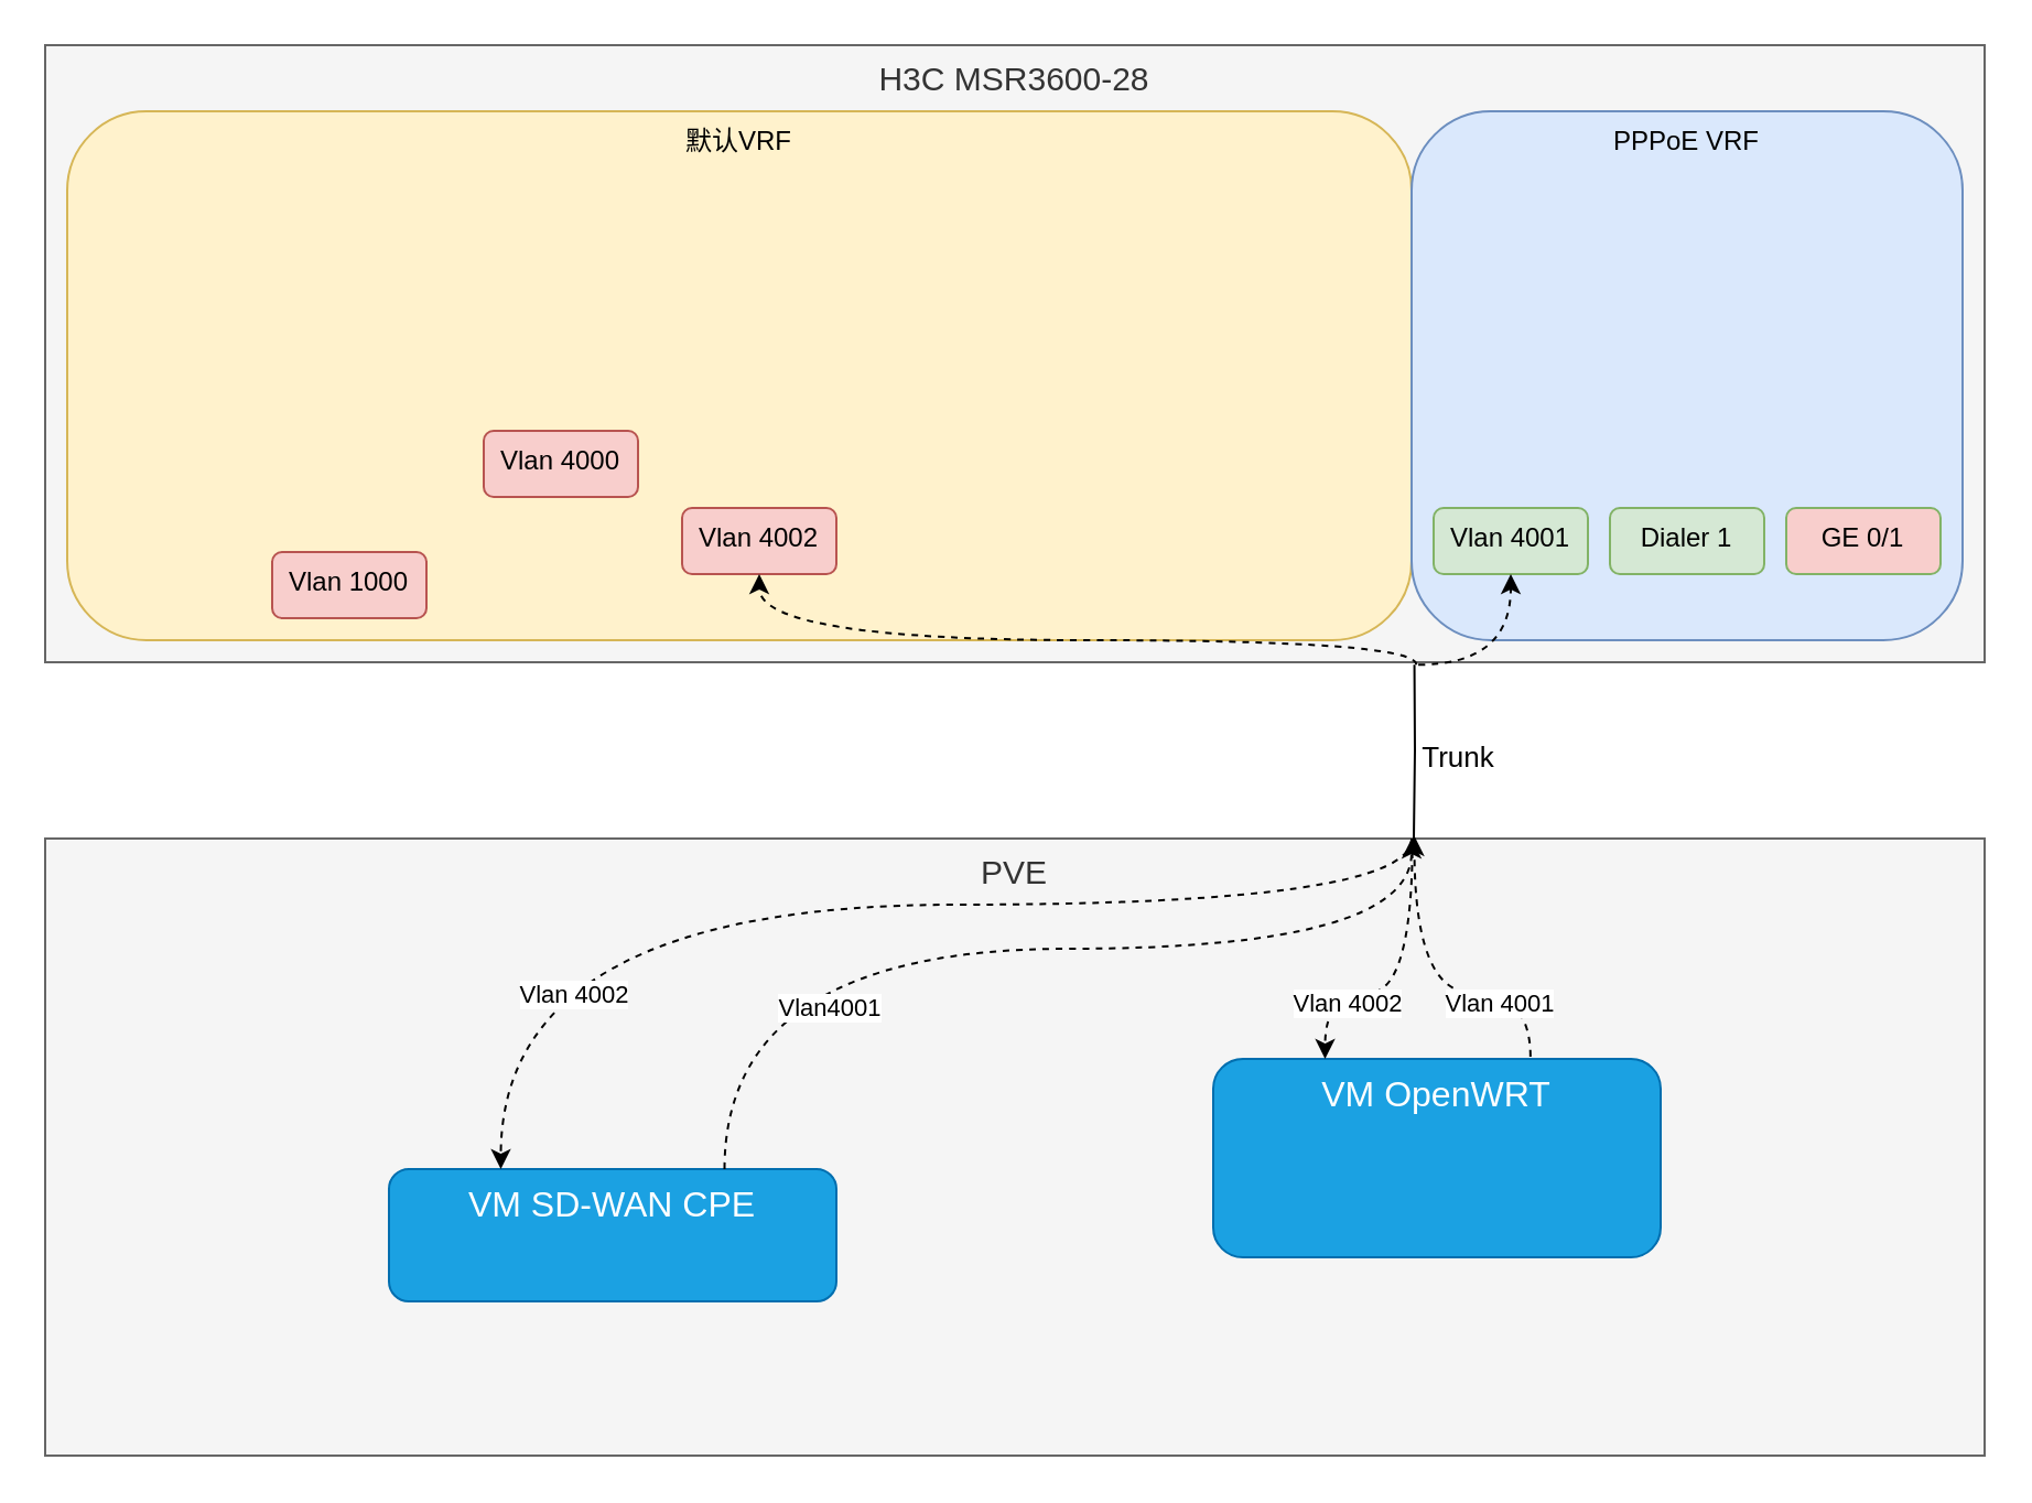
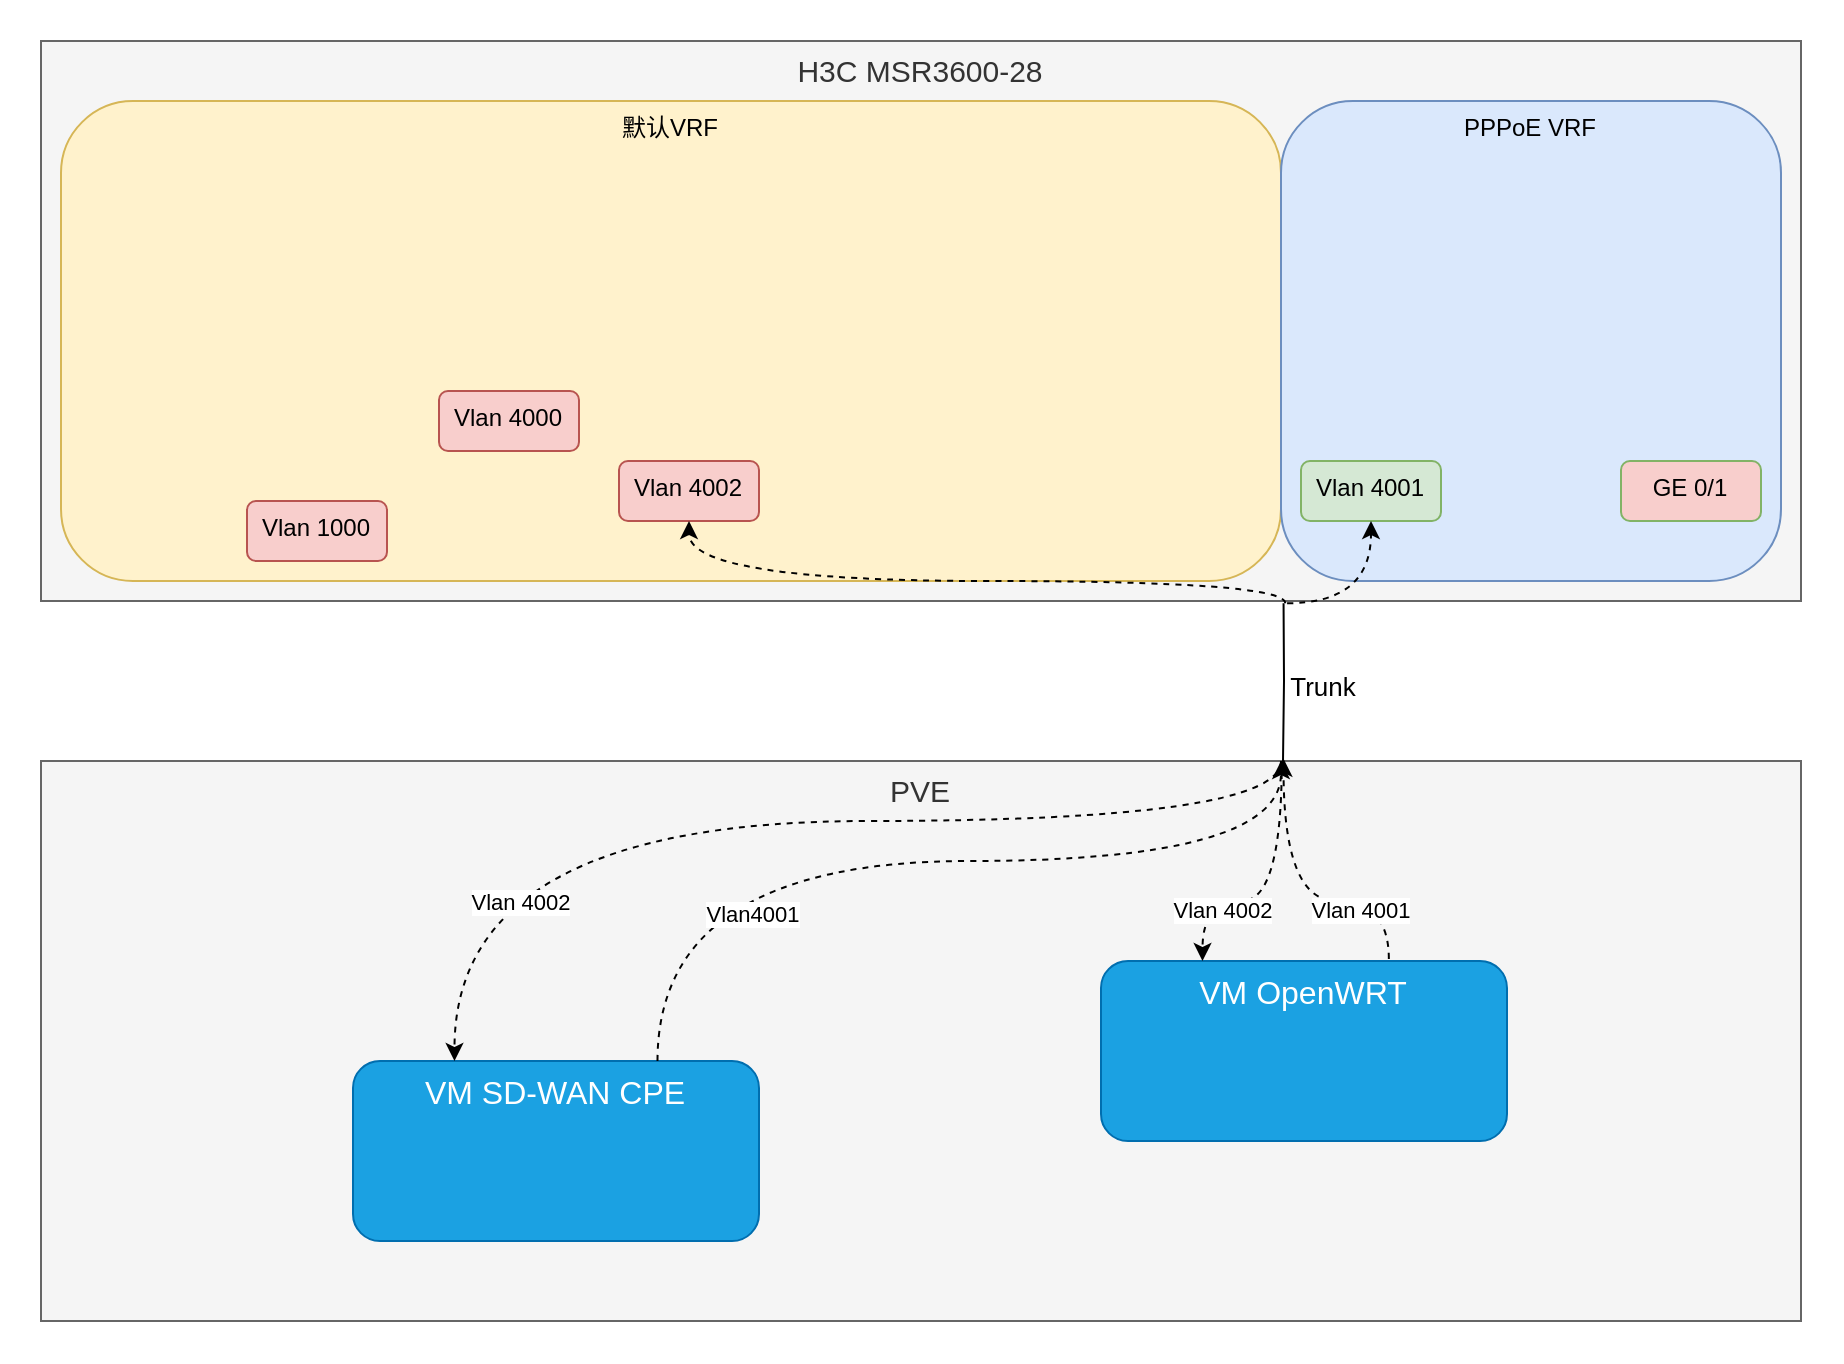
  <mxCell id="0" />
  <mxCell id="1" parent="0" />
  <mxCell id="2" value="&lt;font style=&quot;font-size: 15px&quot;&gt;PVE&lt;/font&gt;" style="rounded=0;whiteSpace=wrap;html=1;verticalAlign=top;fillColor=#f5f5f5;strokeColor=#666666;fontColor=#333333;" parent="1" vertex="1"><mxGeometry x="20" y="380" width="880" height="280" as="geometry" /></mxCell>
  <mxCell id="3" value="&lt;font style=&quot;font-size: 15px&quot;&gt;H3C MSR3600-28&lt;/font&gt;" style="rounded=0;whiteSpace=wrap;html=1;verticalAlign=top;fillColor=#f5f5f5;strokeColor=#666666;fontColor=#333333;" parent="1" vertex="1"><mxGeometry x="20" y="20" width="880" height="280" as="geometry" /></mxCell>
  <mxCell id="4" value="默认VRF" style="rounded=1;whiteSpace=wrap;html=1;fillColor=#fff2cc;strokeColor=#d6b656;verticalAlign=top;" parent="1" vertex="1"><mxGeometry x="30" y="50" width="610" height="240" as="geometry" /></mxCell>
  <mxCell id="5" value="PPPoE VRF" style="rounded=1;whiteSpace=wrap;html=1;fillColor=#dae8fc;strokeColor=#6c8ebf;verticalAlign=top;" parent="1" vertex="1"><mxGeometry x="640" y="50" width="250" height="240" as="geometry" /></mxCell>
  <mxCell id="6" value="Vlan 4001" style="rounded=1;whiteSpace=wrap;html=1;verticalAlign=top;fillColor=#d5e8d4;strokeColor=#82b366;" parent="1" vertex="1"><mxGeometry x="650" y="230" width="70" height="30" as="geometry" /></mxCell>
- <mxCell id="7" value="Dialer 1" style="rounded=1;whiteSpace=wrap;html=1;verticalAlign=top;fillColor=#d5e8d4;strokeColor=#82b366;" parent="1" vertex="1"><mxGeometry x="730" y="230" width="70" height="30" as="geometry" /></mxCell>
  <mxCell id="8" value="GE 0/1" style="rounded=1;whiteSpace=wrap;html=1;verticalAlign=top;fillColor=#f8cecc;strokeColor=#82b366;" parent="1" vertex="1"><mxGeometry x="810" y="230" width="70" height="30" as="geometry" /></mxCell>
  <mxCell id="9" value="Vlan 1000" style="rounded=1;whiteSpace=wrap;html=1;verticalAlign=top;fillColor=#f8cecc;strokeColor=#b85450;" parent="1" vertex="1"><mxGeometry x="123" y="250" width="70" height="30" as="geometry" /></mxCell>
  <mxCell id="10" value="Vlan 4000" style="rounded=1;whiteSpace=wrap;html=1;verticalAlign=top;fillColor=#f8cecc;strokeColor=#b85450;" parent="1" vertex="1"><mxGeometry x="219" y="195" width="70" height="30" as="geometry" /></mxCell>
  <mxCell id="11" value="Vlan 4002" style="rounded=1;whiteSpace=wrap;html=1;verticalAlign=top;fillColor=#f8cecc;strokeColor=#b85450;" parent="1" vertex="1"><mxGeometry x="309" y="230" width="70" height="30" as="geometry" /></mxCell>
  <mxCell id="12" style="edgeStyle=orthogonalEdgeStyle;rounded=0;orthogonalLoop=1;jettySize=auto;html=1;entryX=0.706;entryY=1.004;entryDx=0;entryDy=0;entryPerimeter=0;endArrow=none;endFill=0;" parent="1" target="3" edge="1"><mxGeometry relative="1" as="geometry"><mxPoint x="641" y="380" as="sourcePoint" /></mxGeometry></mxCell>
  <mxCell id="13" value="&lt;font style=&quot;font-size: 13px&quot;&gt;Trunk&lt;/font&gt;" style="edgeLabel;html=1;align=center;verticalAlign=middle;resizable=0;points=[];" parent="12" vertex="1" connectable="0"><mxGeometry x="0.247" y="-1" relative="1" as="geometry"><mxPoint x="18" y="11" as="offset" /></mxGeometry></mxCell>
  <mxCell id="14" value="&lt;font style=&quot;font-size: 16px&quot;&gt;VM OpenWRT&lt;/font&gt;" style="rounded=1;whiteSpace=wrap;html=1;verticalAlign=top;fillColor=#1ba1e2;strokeColor=#006EAF;fontColor=#ffffff;" parent="1" vertex="1"><mxGeometry x="550" y="480" width="203" height="90" as="geometry" /></mxCell>
  <mxCell id="15" value="" style="curved=1;endArrow=classic;html=1;rounded=0;edgeStyle=orthogonalEdgeStyle;exitX=0.707;exitY=1.004;exitDx=0;exitDy=0;exitPerimeter=0;dashed=1;entryX=0.5;entryY=1;entryDx=0;entryDy=0;" parent="1" source="3" target="11" edge="1"><mxGeometry width="50" height="50" relative="1" as="geometry"><mxPoint x="490" y="380" as="sourcePoint" /><mxPoint x="510" y="330" as="targetPoint" /><Array as="points"><mxPoint x="642" y="290" /><mxPoint x="344" y="290" /></Array></mxGeometry></mxCell>
  <mxCell id="16" value="" style="curved=1;endArrow=classic;html=1;rounded=0;dashed=1;edgeStyle=orthogonalEdgeStyle;exitX=0.708;exitY=1.004;exitDx=0;exitDy=0;exitPerimeter=0;entryX=0.5;entryY=1;entryDx=0;entryDy=0;" parent="1" source="3" target="6" edge="1"><mxGeometry width="50" height="50" relative="1" as="geometry"><mxPoint x="690" y="330" as="sourcePoint" /><mxPoint x="740" y="280" as="targetPoint" /><Array as="points"><mxPoint x="685" y="301" /></Array></mxGeometry></mxCell>
  <mxCell id="17" value="" style="curved=1;endArrow=classic;html=1;rounded=0;dashed=1;edgeStyle=orthogonalEdgeStyle;entryX=0.25;entryY=0;entryDx=0;entryDy=0;exitX=0.705;exitY=0;exitDx=0;exitDy=0;exitPerimeter=0;" parent="1" source="2" target="14" edge="1"><mxGeometry width="50" height="50" relative="1" as="geometry"><mxPoint x="540" y="490" as="sourcePoint" /><mxPoint x="590" y="440" as="targetPoint" /><Array as="points"><mxPoint x="640" y="450" /><mxPoint x="601" y="450" /></Array></mxGeometry></mxCell>
  <mxCell id="18" value="Vlan 4002" style="edgeLabel;html=1;align=center;verticalAlign=middle;resizable=0;points=[];" parent="17" vertex="1" connectable="0"><mxGeometry x="0.43" y="4" relative="1" as="geometry"><mxPoint as="offset" /></mxGeometry></mxCell>
  <mxCell id="19" value="" style="curved=1;endArrow=classic;html=1;rounded=0;dashed=1;edgeStyle=orthogonalEdgeStyle;exitX=0.709;exitY=-0.011;exitDx=0;exitDy=0;entryX=0.706;entryY=-0.004;entryDx=0;entryDy=0;entryPerimeter=0;exitPerimeter=0;" parent="1" source="14" target="2" edge="1"><mxGeometry width="50" height="50" relative="1" as="geometry"><mxPoint x="700" y="520" as="sourcePoint" /><mxPoint x="750" y="470" as="targetPoint" /><Array as="points"><mxPoint x="694" y="450" /><mxPoint x="641" y="450" /></Array></mxGeometry></mxCell>
  <mxCell id="20" value="Vlan 4001" style="edgeLabel;html=1;align=center;verticalAlign=middle;resizable=0;points=[];" parent="19" vertex="1" connectable="0"><mxGeometry x="-0.438" y="4" relative="1" as="geometry"><mxPoint as="offset" /></mxGeometry></mxCell>
- <mxCell id="21" value="&lt;font style=&quot;font-size: 16px&quot;&gt;VM SD-WAN CPE&lt;/font&gt;" style="rounded=1;whiteSpace=wrap;html=1;verticalAlign=top;fillColor=#1ba1e2;strokeColor=#006EAF;fontColor=#ffffff;" parent="1" vertex="1"><mxGeometry x="176" y="530" width="203" height="60" as="geometry" /></mxCell>
+ <mxCell id="21" value="&lt;font style=&quot;font-size: 16px&quot;&gt;VM SD-WAN CPE&lt;/font&gt;" style="rounded=1;whiteSpace=wrap;html=1;verticalAlign=top;fillColor=#1ba1e2;strokeColor=#006EAF;fontColor=#ffffff;" parent="1" vertex="1"><mxGeometry x="176" y="530" width="203" height="90" as="geometry" /></mxCell>
  <mxCell id="22" value="" style="curved=1;endArrow=classic;html=1;rounded=0;dashed=1;edgeStyle=orthogonalEdgeStyle;entryX=0.25;entryY=0;entryDx=0;entryDy=0;" parent="1" target="21" edge="1"><mxGeometry width="50" height="50" relative="1" as="geometry"><mxPoint x="640" y="380" as="sourcePoint" /><mxPoint x="219" y="490" as="targetPoint" /><Array as="points"><mxPoint x="640" y="410" /><mxPoint x="227" y="410" /></Array></mxGeometry></mxCell>
  <mxCell id="23" value="Vlan 4002" style="edgeLabel;html=1;align=center;verticalAlign=middle;resizable=0;points=[];" parent="22" vertex="1" connectable="0"><mxGeometry x="0.719" y="33" relative="1" as="geometry"><mxPoint as="offset" /></mxGeometry></mxCell>
  <mxCell id="24" value="" style="curved=1;endArrow=classic;html=1;rounded=0;dashed=1;edgeStyle=orthogonalEdgeStyle;exitX=0.75;exitY=0;exitDx=0;exitDy=0;" parent="1" source="21" edge="1"><mxGeometry width="50" height="50" relative="1" as="geometry"><mxPoint x="308.997" y="510.13" as="sourcePoint" /><mxPoint x="640" y="380" as="targetPoint" /><Array as="points"><mxPoint x="328" y="430" /><mxPoint x="640" y="430" /></Array></mxGeometry></mxCell>
  <mxCell id="25" value="Vlan4001" style="edgeLabel;html=1;align=center;verticalAlign=middle;resizable=0;points=[];" parent="24" vertex="1" connectable="0"><mxGeometry x="-0.364" y="-26" relative="1" as="geometry"><mxPoint as="offset" /></mxGeometry></mxCell>
